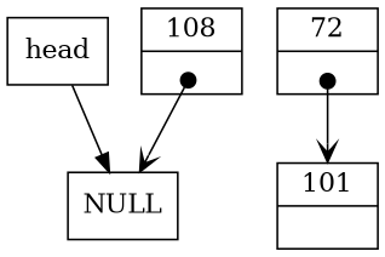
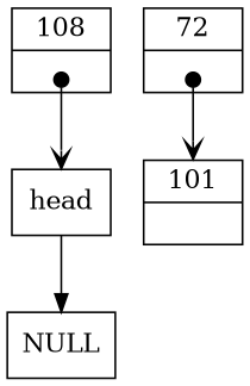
  digraph {
    rankdir=TB
    node [shape=record]
    edge [tailport="ref:c" arrowhead=vee arrowtail=dot dir=both tailclip=false]
    n1 [label=head]
    NULL
    n3 [label="{ <data> 72 | <ref>  }"]
    n4 [label="{ <data> 101 | <ref>  }"]
    n5 [label="{ <data> 108 | <ref>  }"]
    n1 -> NULL [arrowhead="" arrowtail="" dir="" tailclip=""]
    n3 -> n4 [headport=data]
-   n5 -> NULL
+   n5 -> n1
  }
